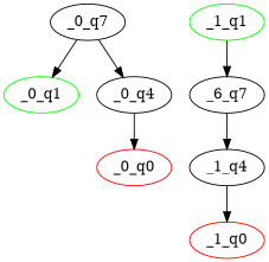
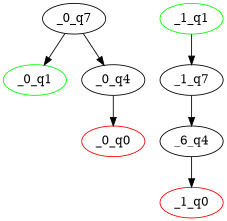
  digraph {
    _0_q1 [color=green initial=1]
    _0_q7
    _0_q4
    _0_q0 [color=red final=1]
    _1_q1 [color=green initial=1]
-   _1_q7 [label=_6_q7]
-   _1_q4
+   _1_q7
+   _1_q4 [label=_6_q4]
    _1_q0 [color=red final=1]
    _0_q7 -> _0_q1
    _0_q7 -> _0_q4
    _0_q4 -> _0_q0
    _1_q1 -> _1_q7
    _1_q7 -> _1_q4
    _1_q4 -> _1_q0
  }
